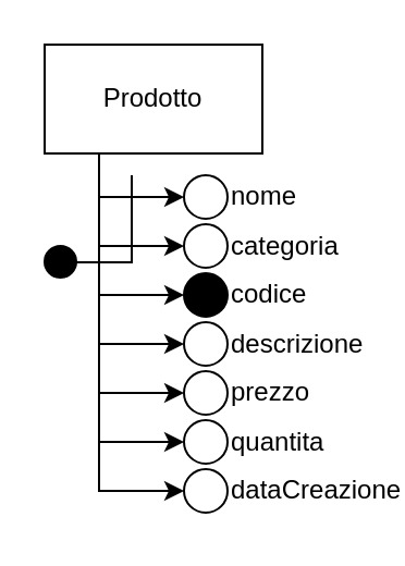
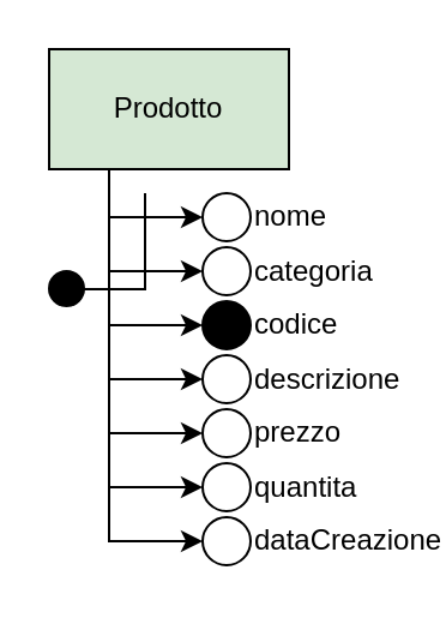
  <mxCell id="0" />
  <mxCell id="1" parent="0" />
  <mxCell id="2" style="edgeStyle=orthogonalEdgeStyle;rounded=0;orthogonalLoop=1;jettySize=auto;html=1;exitX=0.25;exitY=1;exitDx=0;exitDy=0;entryX=0;entryY=0.5;entryDx=0;entryDy=0;" edge="1" parent="1" source="9" target="10"><mxGeometry relative="1" as="geometry" /></mxCell>
  <mxCell id="3" style="edgeStyle=orthogonalEdgeStyle;rounded=0;orthogonalLoop=1;jettySize=auto;html=1;exitX=0.25;exitY=1;exitDx=0;exitDy=0;entryX=0;entryY=0.5;entryDx=0;entryDy=0;" edge="1" parent="1" source="9" target="12"><mxGeometry relative="1" as="geometry" /></mxCell>
  <mxCell id="4" style="edgeStyle=orthogonalEdgeStyle;rounded=0;orthogonalLoop=1;jettySize=auto;html=1;exitX=0.25;exitY=1;exitDx=0;exitDy=0;entryX=0;entryY=0.5;entryDx=0;entryDy=0;" edge="1" parent="1" source="9" target="14"><mxGeometry relative="1" as="geometry" /></mxCell>
  <mxCell id="5" style="edgeStyle=orthogonalEdgeStyle;rounded=0;orthogonalLoop=1;jettySize=auto;html=1;exitX=0.25;exitY=1;exitDx=0;exitDy=0;entryX=0;entryY=0.5;entryDx=0;entryDy=0;" edge="1" parent="1" source="9" target="16"><mxGeometry relative="1" as="geometry" /></mxCell>
  <mxCell id="6" style="edgeStyle=orthogonalEdgeStyle;rounded=0;orthogonalLoop=1;jettySize=auto;html=1;exitX=0.25;exitY=1;exitDx=0;exitDy=0;entryX=0;entryY=0.5;entryDx=0;entryDy=0;" edge="1" parent="1" source="9" target="18"><mxGeometry relative="1" as="geometry" /></mxCell>
  <mxCell id="7" style="edgeStyle=orthogonalEdgeStyle;rounded=0;orthogonalLoop=1;jettySize=auto;html=1;exitX=0.25;exitY=1;exitDx=0;exitDy=0;entryX=0;entryY=0.5;entryDx=0;entryDy=0;" edge="1" parent="1" source="9" target="20"><mxGeometry relative="1" as="geometry" /></mxCell>
  <mxCell id="8" style="edgeStyle=orthogonalEdgeStyle;rounded=0;orthogonalLoop=1;jettySize=auto;html=1;exitX=0.25;exitY=1;exitDx=0;exitDy=0;entryX=0;entryY=0.5;entryDx=0;entryDy=0;" edge="1" parent="1" source="9" target="22"><mxGeometry relative="1" as="geometry" /></mxCell>
- <mxCell id="9" value="Prodotto" style="rounded=0;whiteSpace=wrap;html=1;" vertex="1" parent="1"><mxGeometry x="20" y="20" width="100" height="50" as="geometry" /></mxCell>
+ <mxCell id="9" value="Prodotto" style="rounded=0;whiteSpace=wrap;html=1;fillColor=#d5e8d4;" vertex="1" parent="1"><mxGeometry x="20" y="20" width="100" height="50" as="geometry" /></mxCell>
  <mxCell id="10" value="" style="ellipse;whiteSpace=wrap;html=1;aspect=fixed;" vertex="1" parent="1"><mxGeometry x="84" y="80" width="20" height="20" as="geometry" /></mxCell>
  <mxCell id="11" value="nome" style="text;html=1;align=left;verticalAlign=middle;whiteSpace=wrap;rounded=0;" vertex="1" parent="1"><mxGeometry x="104" y="77.5" width="60" height="25" as="geometry" /></mxCell>
  <mxCell id="12" value="" style="ellipse;whiteSpace=wrap;html=1;aspect=fixed;" vertex="1" parent="1"><mxGeometry x="84" y="102.5" width="20" height="20" as="geometry" /></mxCell>
  <mxCell id="13" value="categoria" style="text;html=1;align=left;verticalAlign=middle;whiteSpace=wrap;rounded=0;" vertex="1" parent="1"><mxGeometry x="104" y="100" width="60" height="25" as="geometry" /></mxCell>
  <mxCell id="14" value="" style="ellipse;whiteSpace=wrap;html=1;aspect=fixed;fillColor=#000000;" vertex="1" parent="1"><mxGeometry x="84" y="125" width="20" height="20" as="geometry" /></mxCell>
  <mxCell id="15" value="codice" style="text;html=1;align=left;verticalAlign=middle;whiteSpace=wrap;rounded=0;" vertex="1" parent="1"><mxGeometry x="104" y="122.5" width="60" height="25" as="geometry" /></mxCell>
  <mxCell id="16" value="" style="ellipse;whiteSpace=wrap;html=1;aspect=fixed;" vertex="1" parent="1"><mxGeometry x="84" y="147.5" width="20" height="20" as="geometry" /></mxCell>
  <mxCell id="17" value="descrizione" style="text;html=1;align=left;verticalAlign=middle;whiteSpace=wrap;rounded=0;" vertex="1" parent="1"><mxGeometry x="104" y="145" width="60" height="25" as="geometry" /></mxCell>
  <mxCell id="18" value="" style="ellipse;whiteSpace=wrap;html=1;aspect=fixed;" vertex="1" parent="1"><mxGeometry x="84" y="170" width="20" height="20" as="geometry" /></mxCell>
  <mxCell id="19" value="prezzo" style="text;html=1;align=left;verticalAlign=middle;whiteSpace=wrap;rounded=0;" vertex="1" parent="1"><mxGeometry x="104" y="167.5" width="60" height="25" as="geometry" /></mxCell>
  <mxCell id="20" value="" style="ellipse;whiteSpace=wrap;html=1;aspect=fixed;" vertex="1" parent="1"><mxGeometry x="84" y="192.5" width="20" height="20" as="geometry" /></mxCell>
  <mxCell id="21" value="quantita" style="text;html=1;align=left;verticalAlign=middle;whiteSpace=wrap;rounded=0;" vertex="1" parent="1"><mxGeometry x="104" y="190" width="60" height="25" as="geometry" /></mxCell>
  <mxCell id="22" value="" style="ellipse;whiteSpace=wrap;html=1;aspect=fixed;" vertex="1" parent="1"><mxGeometry x="84" y="215" width="20" height="20" as="geometry" /></mxCell>
  <mxCell id="23" value="dataCreazione" style="text;html=1;align=left;verticalAlign=middle;whiteSpace=wrap;rounded=0;" vertex="1" parent="1"><mxGeometry x="104" y="212.5" width="60" height="25" as="geometry" /></mxCell>
  <mxCell id="24" value="" style="endArrow=none;html=1;rounded=0;" edge="1" parent="1"><mxGeometry width="50" height="50" relative="1" as="geometry"><mxPoint x="60" y="120" as="sourcePoint" /><mxPoint x="60" y="80" as="targetPoint" /></mxGeometry></mxCell>
  <mxCell id="25" value="" style="endArrow=none;html=1;rounded=0;endSize=6;" edge="1" parent="1"><mxGeometry width="50" height="50" relative="1" as="geometry"><mxPoint x="30" y="120" as="sourcePoint" /><mxPoint x="60.5" y="120" as="targetPoint" /></mxGeometry></mxCell>
  <mxCell id="26" value="" style="ellipse;whiteSpace=wrap;html=1;aspect=fixed;fillColor=#000000;" vertex="1" parent="1"><mxGeometry x="20" y="112.5" width="14.5" height="14.5" as="geometry" /></mxCell>
